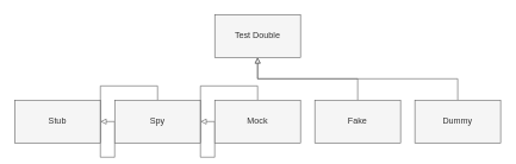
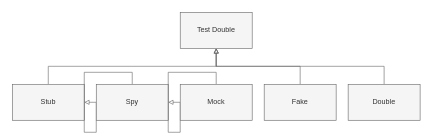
  <mxCell id="0" />
  <mxCell id="1" parent="0" />
  <mxCell id="2" value="Test Double" style="rounded=0;whiteSpace=wrap;html=1;fillColor=#f5f5f5;fontColor=#333333;strokeColor=#666666;" vertex="1" parent="1"><mxGeometry x="300" y="20" width="120" height="60" as="geometry" /></mxCell>
+ <mxCell id="3" style="edgeStyle=orthogonalEdgeStyle;rounded=0;orthogonalLoop=1;jettySize=auto;html=1;entryX=0.5;entryY=1;entryDx=0;entryDy=0;fillColor=#f5f5f5;strokeColor=#666666;endArrow=block;endFill=0;" edge="1" parent="1" source="4" target="2"><mxGeometry relative="1" as="geometry"><Array as="points"><mxPoint x="80" y="110" /><mxPoint x="360" y="110" /></Array></mxGeometry></mxCell>
  <mxCell id="4" value="Stub" style="rounded=0;whiteSpace=wrap;html=1;fillColor=#f5f5f5;fontColor=#333333;strokeColor=#666666;" vertex="1" parent="1"><mxGeometry x="20" y="140" width="120" height="60" as="geometry" /></mxCell>
  <mxCell id="5" style="edgeStyle=orthogonalEdgeStyle;rounded=0;orthogonalLoop=1;jettySize=auto;html=1;exitX=0.5;exitY=0;exitDx=0;exitDy=0;fillColor=#f5f5f5;strokeColor=#666666;endArrow=block;endFill=0;" edge="1" parent="1" source="6" target="4"><mxGeometry relative="1" as="geometry" /></mxCell>
  <mxCell id="6" value="Spy" style="rounded=0;whiteSpace=wrap;html=1;fillColor=#f5f5f5;fontColor=#333333;strokeColor=#666666;" vertex="1" parent="1"><mxGeometry x="160" y="140" width="120" height="60" as="geometry" /></mxCell>
  <mxCell id="7" style="edgeStyle=orthogonalEdgeStyle;rounded=0;orthogonalLoop=1;jettySize=auto;html=1;exitX=0.5;exitY=0;exitDx=0;exitDy=0;fillColor=#f5f5f5;strokeColor=#666666;endArrow=block;endFill=0;" edge="1" parent="1" source="8" target="6"><mxGeometry relative="1" as="geometry" /></mxCell>
  <mxCell id="8" value="Mock" style="rounded=0;whiteSpace=wrap;html=1;fillColor=#f5f5f5;fontColor=#333333;strokeColor=#666666;" vertex="1" parent="1"><mxGeometry x="300" y="140" width="120" height="60" as="geometry" /></mxCell>
  <mxCell id="9" style="edgeStyle=orthogonalEdgeStyle;rounded=0;orthogonalLoop=1;jettySize=auto;html=1;entryX=0.5;entryY=1;entryDx=0;entryDy=0;fillColor=#f5f5f5;strokeColor=#666666;endArrow=block;endFill=0;" edge="1" parent="1" source="10" target="2"><mxGeometry relative="1" as="geometry"><Array as="points"><mxPoint x="500" y="110" /><mxPoint x="360" y="110" /></Array></mxGeometry></mxCell>
  <mxCell id="10" value="Fake" style="rounded=0;whiteSpace=wrap;html=1;fillColor=#f5f5f5;fontColor=#333333;strokeColor=#666666;" vertex="1" parent="1"><mxGeometry x="440" y="140" width="120" height="60" as="geometry" /></mxCell>
  <mxCell id="11" style="edgeStyle=orthogonalEdgeStyle;rounded=0;orthogonalLoop=1;jettySize=auto;html=1;entryX=0.5;entryY=1;entryDx=0;entryDy=0;fillColor=#f5f5f5;strokeColor=#666666;endArrow=block;endFill=0;" edge="1" parent="1" source="12" target="2"><mxGeometry relative="1" as="geometry"><Array as="points"><mxPoint x="640" y="110" /><mxPoint x="360" y="110" /></Array></mxGeometry></mxCell>
- <mxCell id="12" value="Dummy" style="rounded=0;whiteSpace=wrap;html=1;fillColor=#f5f5f5;fontColor=#333333;strokeColor=#666666;" vertex="1" parent="1"><mxGeometry x="580" y="140" width="120" height="60" as="geometry" /></mxCell>
+ <mxCell id="12" value="Double" style="rounded=0;whiteSpace=wrap;html=1;fillColor=#f5f5f5;fontColor=#333333;strokeColor=#666666;" vertex="1" parent="1"><mxGeometry x="580" y="140" width="120" height="60" as="geometry" /></mxCell>
